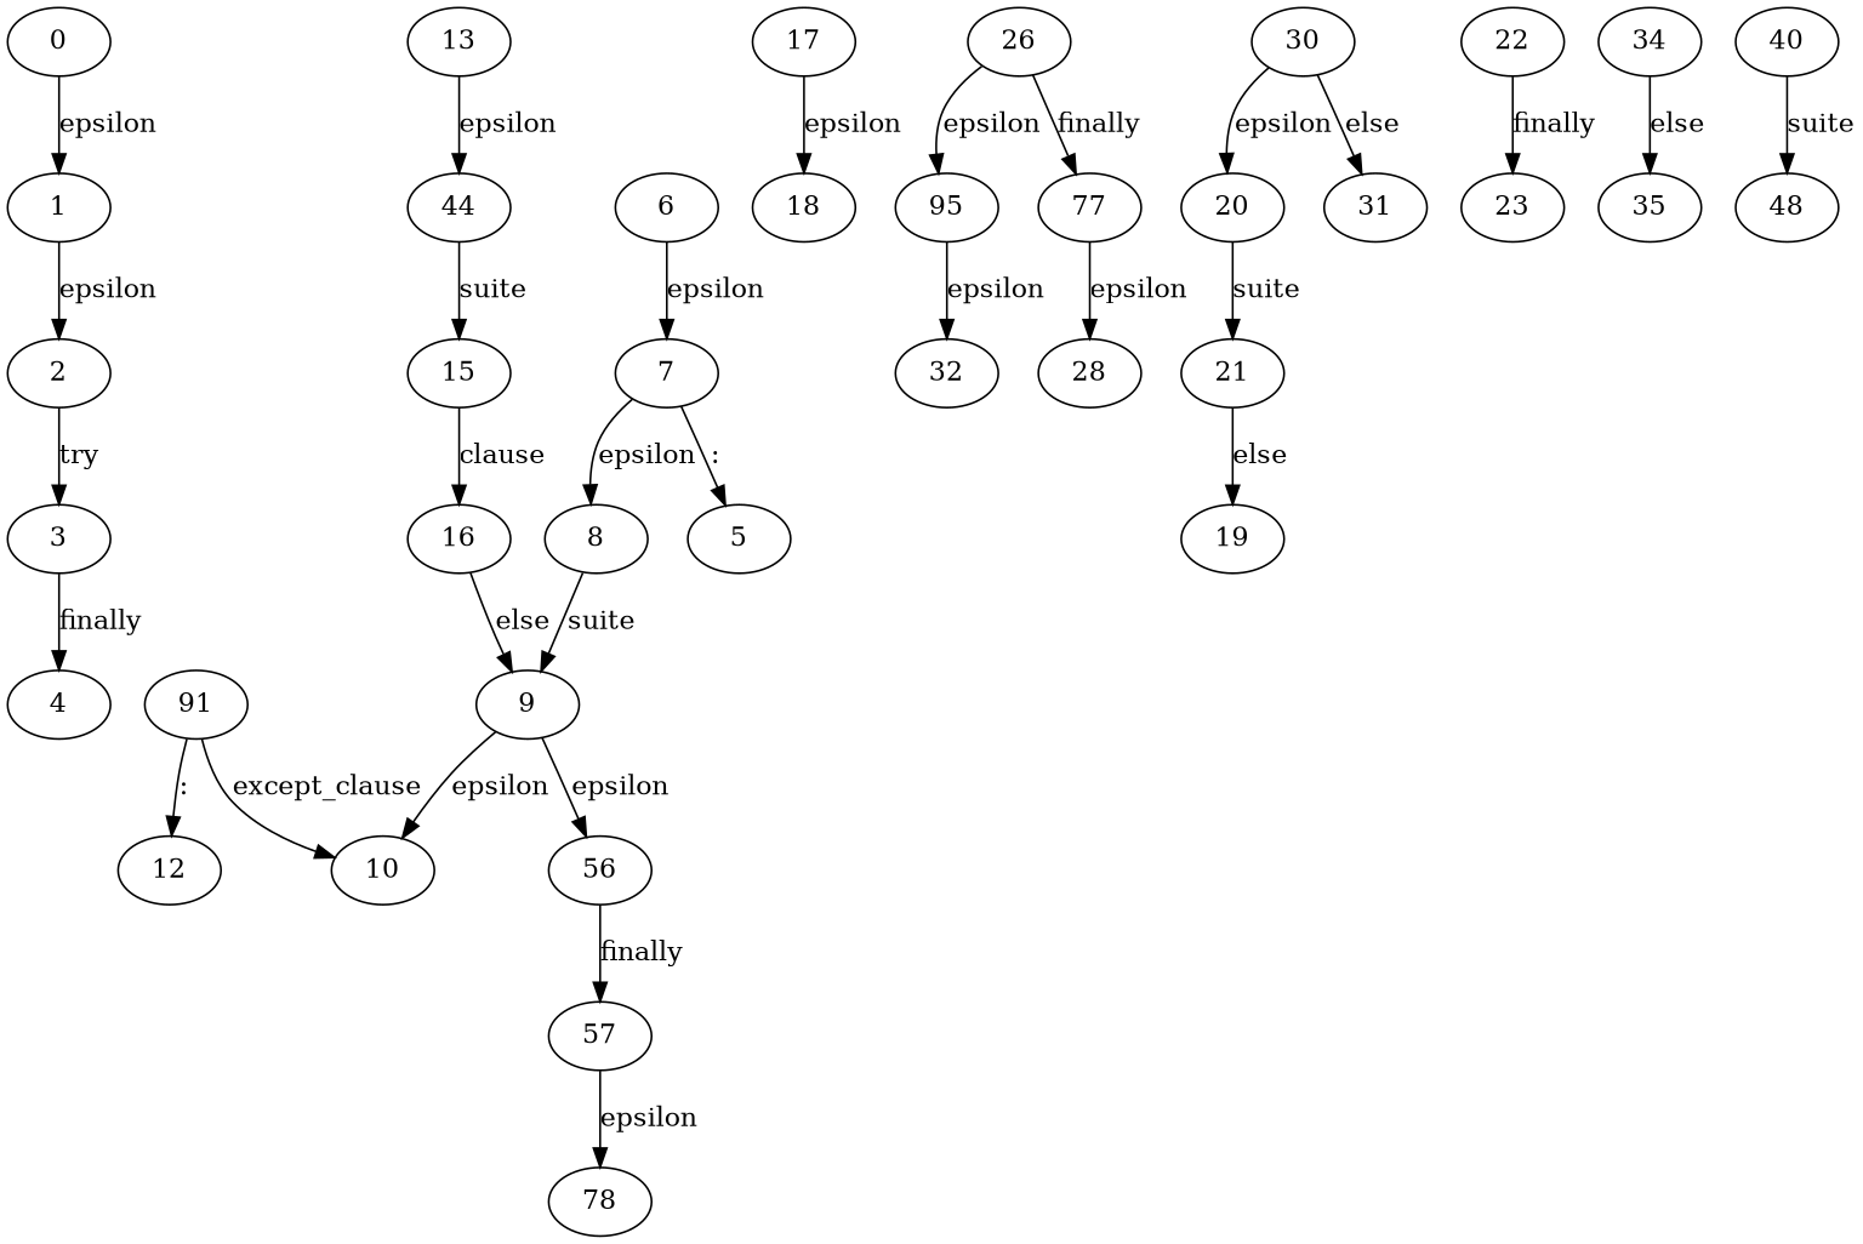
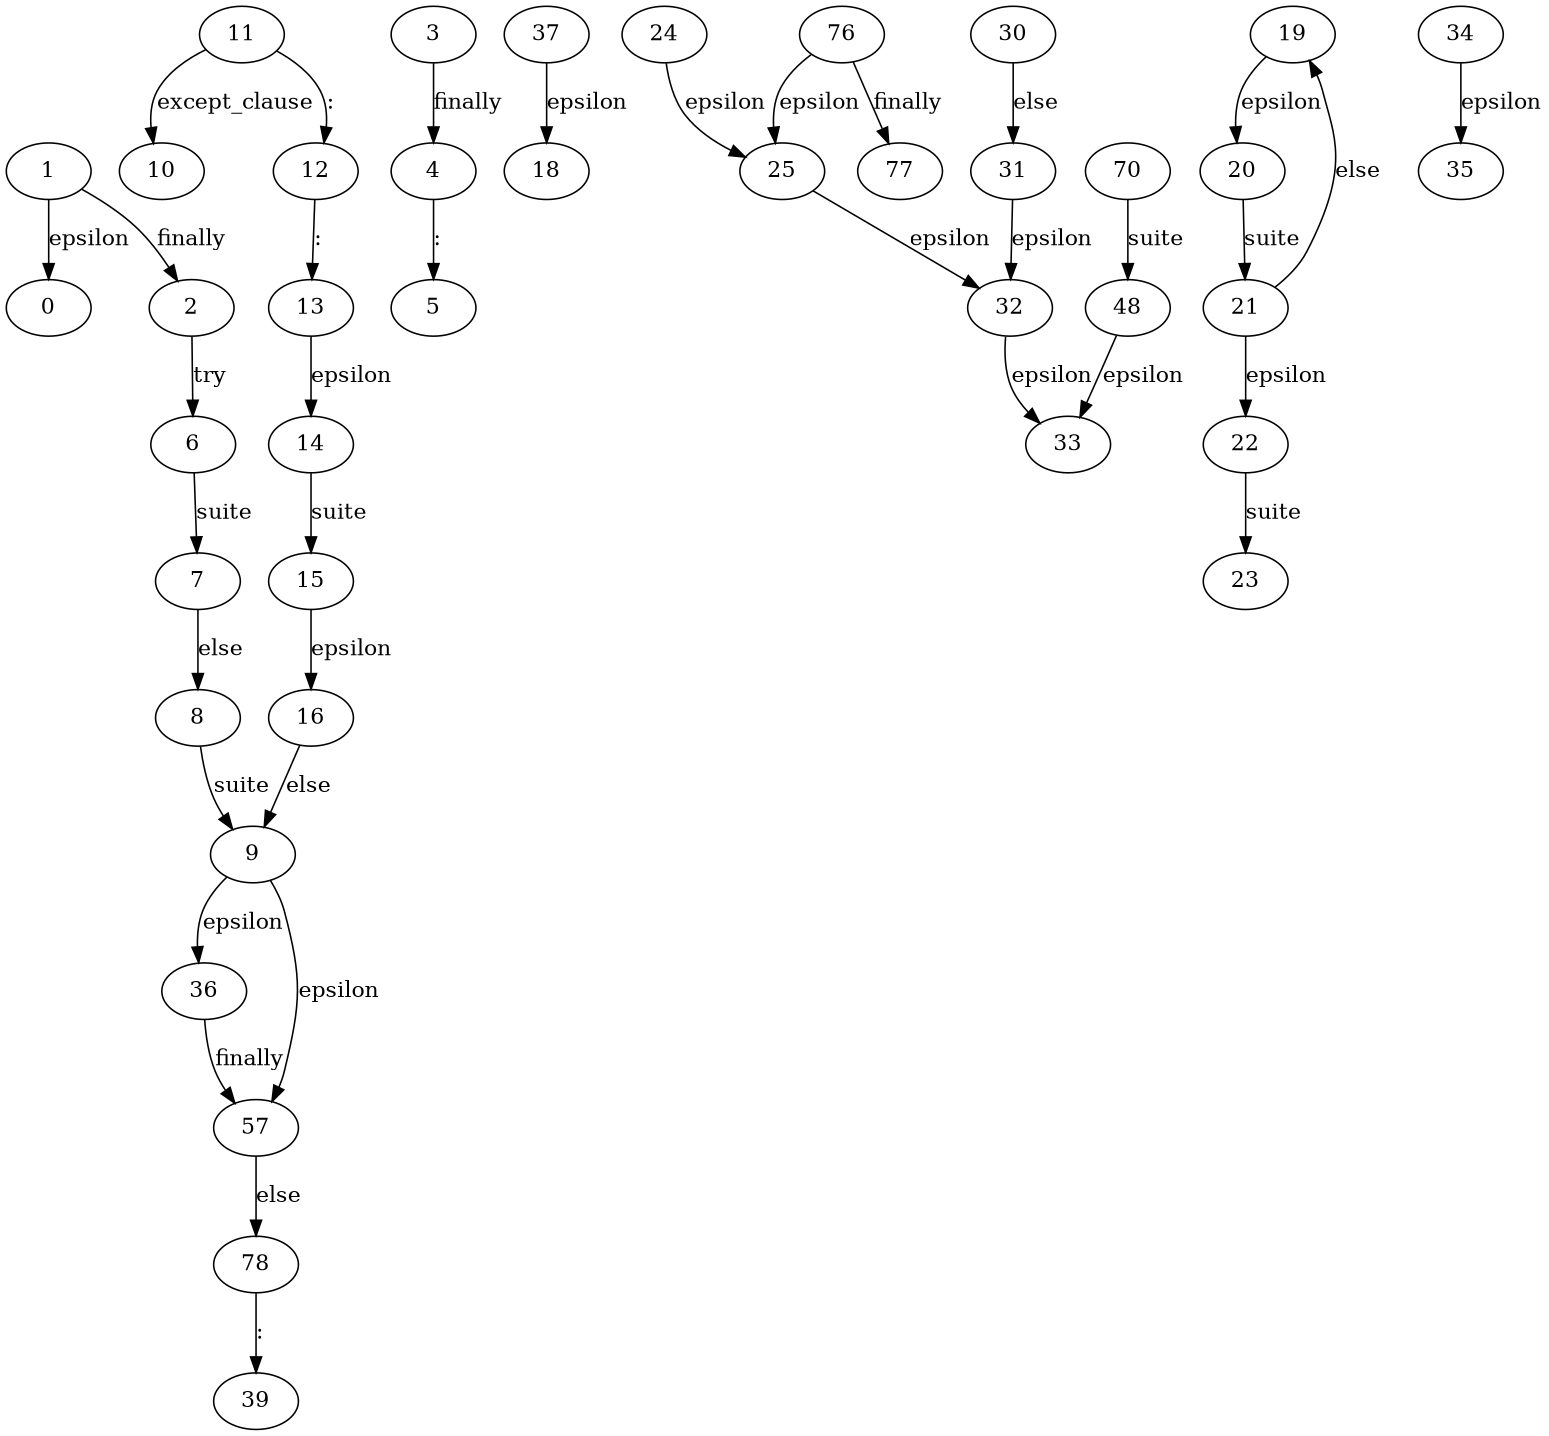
  digraph {
    0
    1
    2
    3
    4
    5
    6
    7
    8
    9
-   36 [label=56]
+   36
    10
    n13 [label=57]
-   11 [label=91]
+   11
    12
    13
-   14 [label=44]
+   14
    15
    16
-   17
+   17 [label=37]
    18
-   25 [label=95]
+   24
+   25
    19
    20
    21
    22
    23
    32
-   26
+   26 [label=76]
    n31 [label=77]
-   28
+   33
    30
    31
    34
    35
    n38 [label=78]
+   39
    n40 [label=48]
-   40
-   0 -> 1 [label=epsilon]
-   1 -> 2 [label=epsilon]
-   2 -> 3 [label=try]
+   40 [label=70]
+   1 -> 0 [label=epsilon]
+   1 -> 2 [label=finally]
+   2 -> 6 [label=try]
    3 -> 4 [label=finally]
-   7 -> 5 [label=":"]
-   6 -> 7 [label=epsilon]
-   7 -> 8 [label=epsilon]
+   4 -> 5 [label=":"]
+   6 -> 7 [label=suite]
+   7 -> 8 [label=else]
    8 -> 9 [label=suite]
    9 -> 36 [label=epsilon]
-   9 -> 10 [label=epsilon]
+   9 -> n13 [label=epsilon]
    36 -> n13 [label=finally]
-   n13 -> n38 [label=epsilon]
+   n13 -> n38 [label=else]
    11 -> 10 [label=except_clause]
    11 -> 12 [label=":"]
+   12 -> 13 [label=":"]
    13 -> 14 [label=epsilon]
    14 -> 15 [label=suite]
-   15 -> 16 [label=clause]
+   15 -> 16 [label=epsilon]
    16 -> 9 [label=else]
    17 -> 18 [label=epsilon]
+   24 -> 25 [label=epsilon]
    25 -> 32 [label=epsilon]
-   30 -> 20 [label=epsilon]
+   19 -> 20 [label=epsilon]
    20 -> 21 [label=suite]
    21 -> 19 [label=else]
-   22 -> 23 [label=finally]
+   21 -> 22 [label=epsilon]
+   22 -> 23 [label=suite]
+   32 -> 33 [label=epsilon]
    26 -> 25 [label=epsilon]
    26 -> n31 [label=finally]
-   n31 -> 28 [label=epsilon]
    30 -> 31 [label=else]
-   34 -> 35 [label=else]
+   31 -> 32 [label=epsilon]
+   34 -> 35 [label=epsilon]
+   n38 -> 39 [label=":"]
+   n40 -> 33 [label=epsilon]
    40 -> n40 [label=suite]
  }
